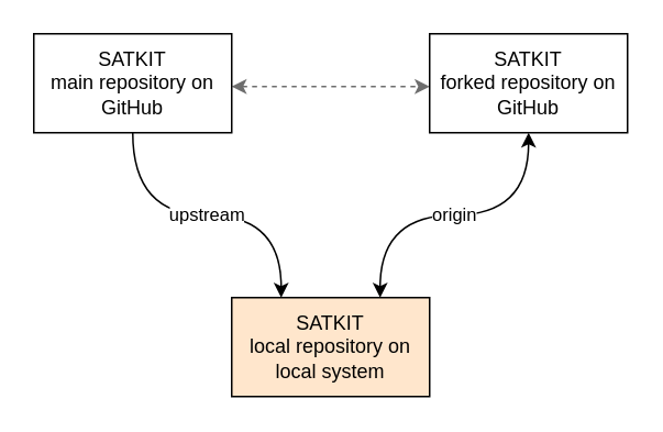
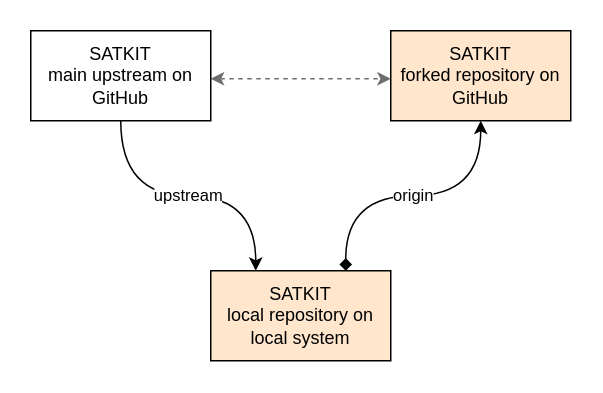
  <mxCell id="0" />
  <mxCell id="1" parent="0" />
  <mxCell id="2" value="upstream" style="edgeStyle=orthogonalEdgeStyle;rounded=0;orthogonalLoop=1;jettySize=auto;html=1;exitX=0.5;exitY=1;exitDx=0;exitDy=0;entryX=0.25;entryY=0;entryDx=0;entryDy=0;curved=1;" edge="1" parent="1" source="4" target="7"><mxGeometry relative="1" as="geometry" /></mxCell>
  <mxCell id="3" style="edgeStyle=orthogonalEdgeStyle;rounded=0;orthogonalLoop=1;jettySize=auto;html=1;exitX=1;exitY=0.5;exitDx=0;exitDy=0;startArrow=classic;startFill=1;endArrow=classic;endFill=1;dashed=1;strokeColor=#6E6E6E;" edge="1" parent="1"><mxGeometry relative="1" as="geometry"><mxPoint x="140" y="52" as="sourcePoint" /><mxPoint x="260" y="52" as="targetPoint" /></mxGeometry></mxCell>
- <mxCell id="4" value="SATKIT&lt;br&gt;main repository on GitHub" style="rounded=0;whiteSpace=wrap;html=1;" vertex="1" parent="1"><mxGeometry x="20" y="20" width="120" height="60" as="geometry" /></mxCell>
- <mxCell id="5" value="origin" style="edgeStyle=orthogonalEdgeStyle;rounded=0;orthogonalLoop=1;jettySize=auto;html=1;exitX=0.5;exitY=1;exitDx=0;exitDy=0;entryX=0.75;entryY=0;entryDx=0;entryDy=0;endArrow=classic;endFill=1;startArrow=classic;startFill=1;curved=1;" edge="1" parent="1" source="6" target="7"><mxGeometry relative="1" as="geometry" /></mxCell>
- <mxCell id="6" value="SATKIT&lt;br&gt;forked repository on GitHub" style="rounded=0;whiteSpace=wrap;html=1;" vertex="1" parent="1"><mxGeometry x="260" y="20" width="120" height="60" as="geometry" /></mxCell>
+ <mxCell id="4" value="SATKIT&lt;br&gt;main upstream on GitHub" style="rounded=0;whiteSpace=wrap;html=1;" vertex="1" parent="1"><mxGeometry x="20" y="20" width="120" height="60" as="geometry" /></mxCell>
+ <mxCell id="5" value="origin" style="edgeStyle=orthogonalEdgeStyle;rounded=0;orthogonalLoop=1;jettySize=auto;html=1;exitX=0.5;exitY=1;exitDx=0;exitDy=0;entryX=0.75;entryY=0;entryDx=0;entryDy=0;endArrow=diamond;endFill=1;startArrow=classic;startFill=1;curved=1;" edge="1" parent="1" source="6" target="7"><mxGeometry relative="1" as="geometry" /></mxCell>
+ <mxCell id="6" value="SATKIT&lt;br&gt;forked repository on GitHub" style="rounded=0;whiteSpace=wrap;html=1;fillColor=#ffe6cc;" vertex="1" parent="1"><mxGeometry x="260" y="20" width="120" height="60" as="geometry" /></mxCell>
  <mxCell id="7" value="SATKIT&lt;br&gt;local repository on local system" style="rounded=0;whiteSpace=wrap;html=1;fillColor=#ffe6cc;" vertex="1" parent="1"><mxGeometry x="140" y="180" width="120" height="60" as="geometry" /></mxCell>
